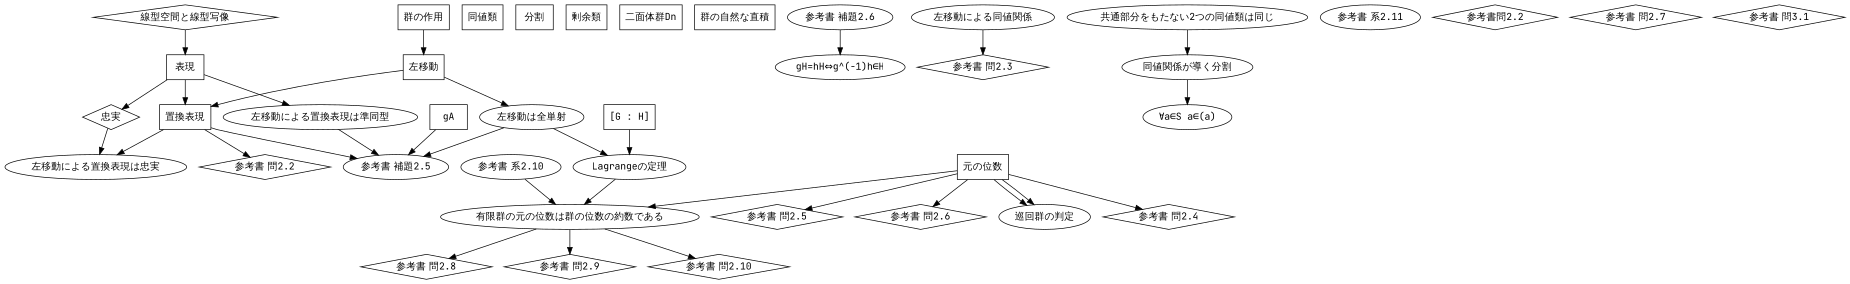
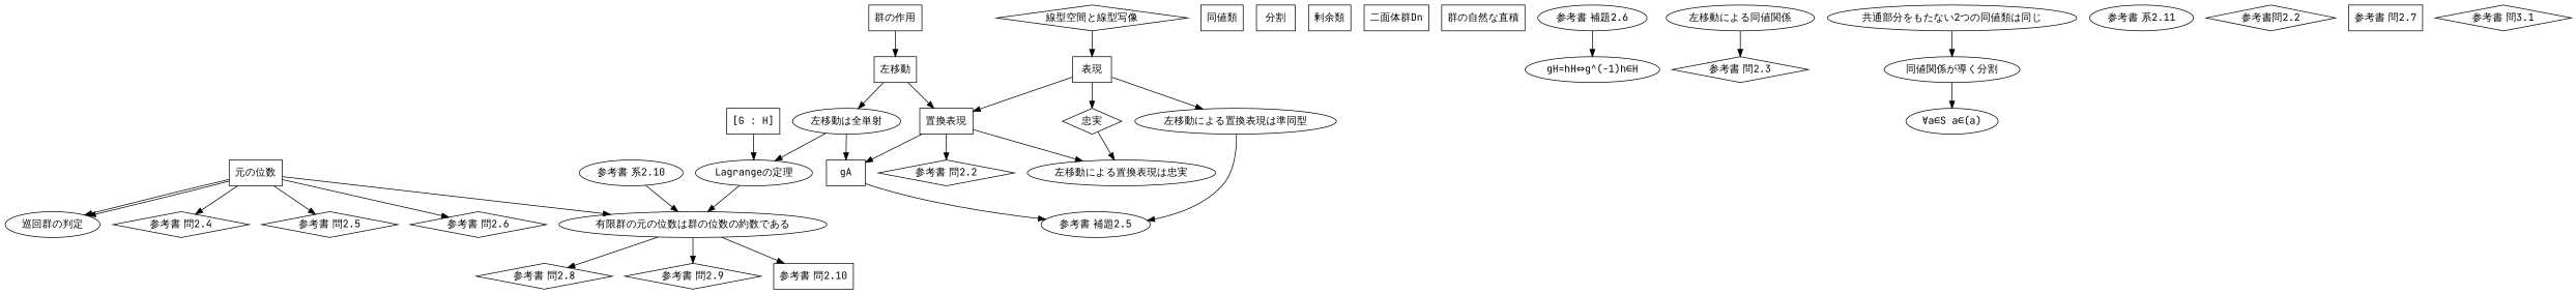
  digraph {
    fontname="JetBrains Mono"
    rankdir=TB
    node [fontname="JetBrains Mono" shape=ellipse]
    edge [fontname="JetBrains Mono"]
    "左移動" [shape=box]
    "置換表現" [shape=box]
    "左移動は全単射"
    "左移動による置換表現は忠実"
    "参考書 補題2.5"
    "参考書 問2.2" [shape=diamond]
    "Lagrangeの定理"
    "表現" [shape=box]
    "忠実" [shape=diamond]
    "左移動による置換表現は準同型"
    gA [shape=box]
    "同値類" [shape=box]
    "分割" [shape=box]
    "剰余類" [shape=box]
    "[G : H]" [shape=box]
    "有限群の元の位数は群の位数の約数である"
    "元の位数" [shape=box]
    "巡回群の判定"
    "参考書 問2.4" [shape=diamond]
    "参考書 問2.5" [shape=diamond]
    "参考書 問2.6" [shape=diamond]
    "参考書 問2.8" [shape=diamond]
    "参考書 問2.9" [shape=diamond]
-   "参考書 問2.10" [shape=diamond]
+   "参考書 問2.10" [shape=box]
    "群の作用" [shape=box]
    "二面体群Dn" [shape=box]
    "群の自然な直積" [shape=box]
    "参考書 補題2.6"
    "gH=hH⇔g^(-1)h∈H"
    "参考書 問2.3" [shape=diamond]
    "左移動による同値関係"
    "同値関係が導く分割"
    "∀a∈S a∈(a)"
    "共通部分をもたない2つの同値類は同じ"
    "参考書 系2.10"
    "参考書 系2.11"
    "線型空間と線型写像" [shape=diamond]
    "参考書問2.2" [shape=diamond]
-   "参考書 問2.7" [shape=diamond]
+   "参考書 問2.7" [shape=box]
    "参考書 問3.1" [shape=diamond]
    "左移動" -> "置換表現"
    "左移動" -> "左移動は全単射"
    "置換表現" -> "左移動による置換表現は忠実"
-   "置換表現" -> "参考書 補題2.5"
+   "置換表現" -> gA
    "置換表現" -> "参考書 問2.2"
-   "左移動は全単射" -> "参考書 補題2.5"
+   "左移動は全単射" -> gA
    "左移動は全単射" -> "Lagrangeの定理"
    "Lagrangeの定理" -> "有限群の元の位数は群の位数の約数である"
    "表現" -> "置換表現"
    "表現" -> "忠実"
    "表現" -> "左移動による置換表現は準同型"
    "忠実" -> "左移動による置換表現は忠実"
    "左移動による置換表現は準同型" -> "参考書 補題2.5"
    gA -> "参考書 補題2.5"
    "[G : H]" -> "Lagrangeの定理"
    "有限群の元の位数は群の位数の約数である" -> "参考書 問2.8"
    "有限群の元の位数は群の位数の約数である" -> "参考書 問2.9"
    "有限群の元の位数は群の位数の約数である" -> "参考書 問2.10"
    "元の位数" -> "有限群の元の位数は群の位数の約数である"
    "元の位数" -> "巡回群の判定"
    "元の位数" -> "巡回群の判定"
    "元の位数" -> "参考書 問2.4"
    "元の位数" -> "参考書 問2.5"
    "元の位数" -> "参考書 問2.6"
    "群の作用" -> "左移動"
    "参考書 補題2.6" -> "gH=hH⇔g^(-1)h∈H"
    "左移動による同値関係" -> "参考書 問2.3"
    "同値関係が導く分割" -> "∀a∈S a∈(a)"
    "共通部分をもたない2つの同値類は同じ" -> "同値関係が導く分割"
    "参考書 系2.10" -> "有限群の元の位数は群の位数の約数である"
    "線型空間と線型写像" -> "表現"
  }
